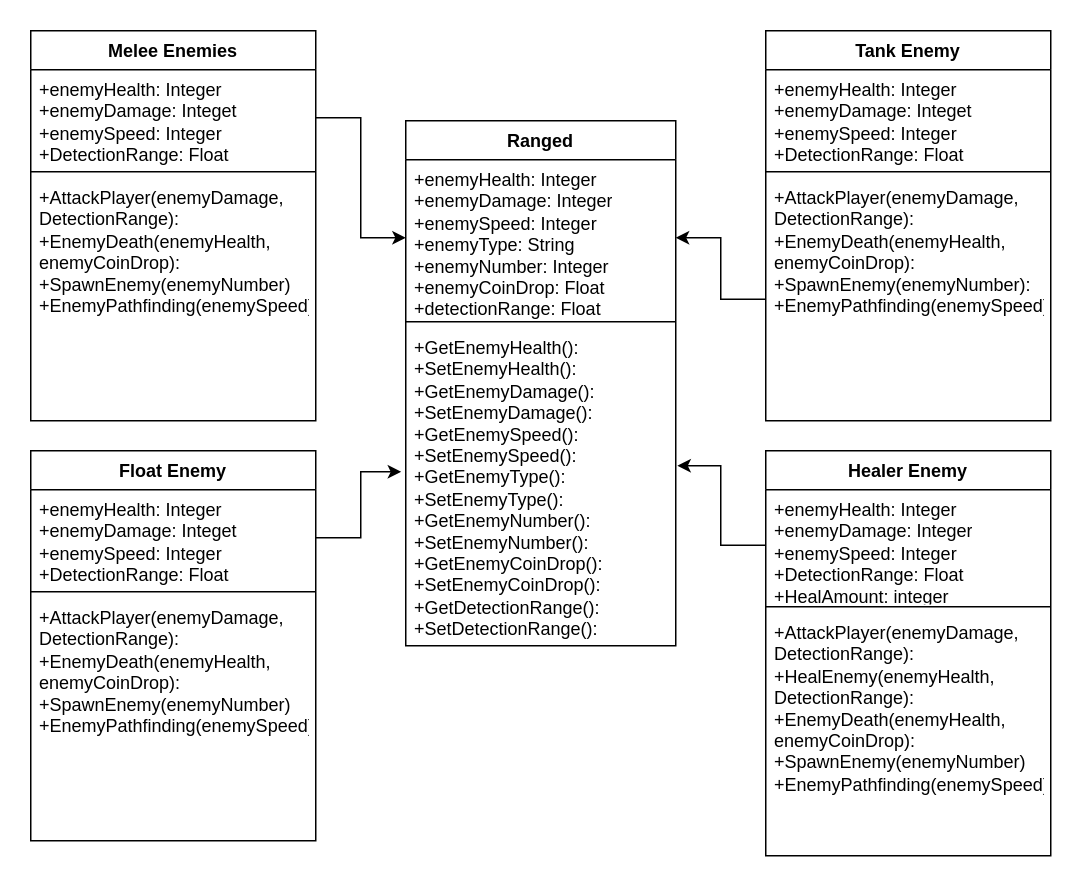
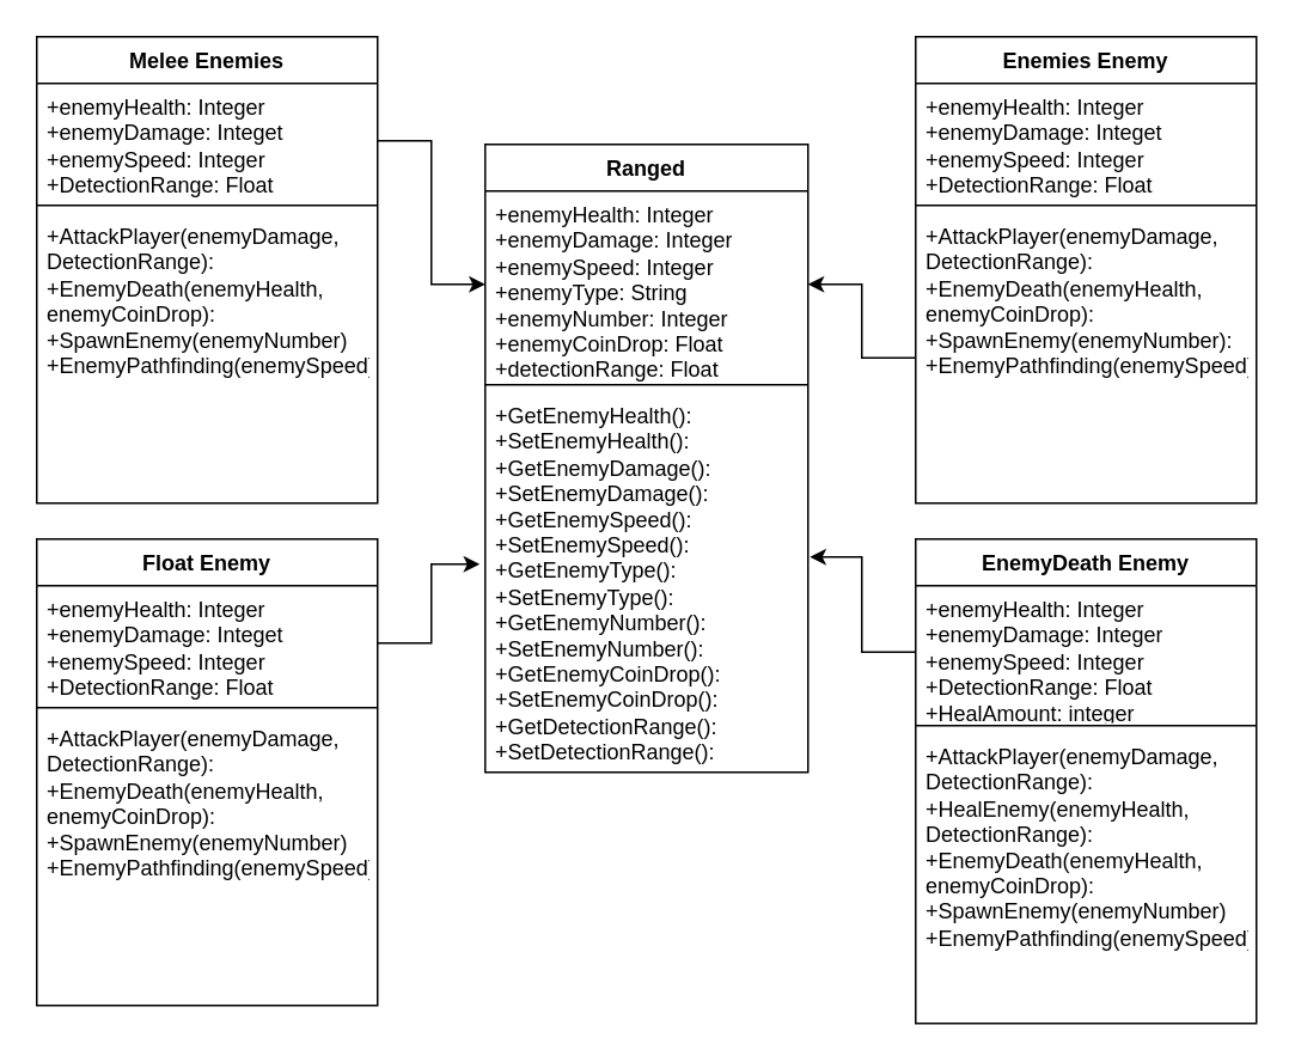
  <mxCell id="0" />
  <mxCell id="1" parent="0" />
  <mxCell id="2" value="Ranged" style="swimlane;fontStyle=1;align=center;verticalAlign=top;childLayout=stackLayout;horizontal=1;startSize=26;horizontalStack=0;resizeParent=1;resizeParentMax=0;resizeLast=0;collapsible=1;marginBottom=0;whiteSpace=wrap;html=1;" parent="1" vertex="1"><mxGeometry x="270" y="80" width="180" height="350" as="geometry" /></mxCell>
  <mxCell id="3" value="+enemyHealth: Integer&lt;br&gt;+enemyDamage: Integer&lt;br&gt;+enemySpeed: Integer&lt;br&gt;+enemyType: String&lt;br&gt;+enemyNumber: Integer&lt;br&gt;+enemyCoinDrop: Float&lt;br&gt;+detectionRange: Float" style="text;strokeColor=none;fillColor=none;align=left;verticalAlign=top;spacingLeft=4;spacingRight=4;overflow=hidden;rotatable=0;points=[[0,0.5],[1,0.5]];portConstraint=eastwest;whiteSpace=wrap;html=1;" parent="2" vertex="1"><mxGeometry y="26" width="180" height="104" as="geometry" /></mxCell>
  <mxCell id="4" value="" style="line;strokeWidth=1;fillColor=none;align=left;verticalAlign=middle;spacingTop=-1;spacingLeft=3;spacingRight=3;rotatable=0;labelPosition=right;points=[];portConstraint=eastwest;strokeColor=inherit;" parent="2" vertex="1"><mxGeometry y="130" width="180" height="8" as="geometry" /></mxCell>
  <mxCell id="5" value="+GetEnemyHealth():&lt;br&gt;+SetEnemyHealth():&lt;br&gt;+GetEnemyDamage():&lt;br&gt;+SetEnemyDamage():&lt;br&gt;+GetEnemySpeed():&lt;br&gt;+SetEnemySpeed():&lt;br&gt;+GetEnemyType():&lt;br&gt;+SetEnemyType():&lt;br&gt;+GetEnemyNumber():&lt;br&gt;+SetEnemyNumber():&lt;br&gt;+GetEnemyCoinDrop():&lt;br&gt;+SetEnemyCoinDrop():&lt;br&gt;+GetDetectionRange():&lt;br&gt;+SetDetectionRange():" style="text;strokeColor=none;fillColor=none;align=left;verticalAlign=top;spacingLeft=4;spacingRight=4;overflow=hidden;rotatable=0;points=[[0,0.5],[1,0.5]];portConstraint=eastwest;whiteSpace=wrap;html=1;" parent="2" vertex="1"><mxGeometry y="138" width="180" height="212" as="geometry" /></mxCell>
  <mxCell id="6" value="Melee Enemies" style="swimlane;fontStyle=1;align=center;verticalAlign=top;childLayout=stackLayout;horizontal=1;startSize=26;horizontalStack=0;resizeParent=1;resizeParentMax=0;resizeLast=0;collapsible=1;marginBottom=0;whiteSpace=wrap;html=1;" parent="1" vertex="1"><mxGeometry x="20" y="20" width="190" height="260" as="geometry" /></mxCell>
  <mxCell id="7" value="+enemyHealth: Integer&lt;br&gt;+enemyDamage: Integet&lt;br&gt;+enemySpeed: Integer&lt;br&gt;+DetectionRange: Float" style="text;strokeColor=none;fillColor=none;align=left;verticalAlign=top;spacingLeft=4;spacingRight=4;overflow=hidden;rotatable=0;points=[[0,0.5],[1,0.5]];portConstraint=eastwest;whiteSpace=wrap;html=1;" parent="6" vertex="1"><mxGeometry y="26" width="190" height="64" as="geometry" /></mxCell>
  <mxCell id="8" value="" style="line;strokeWidth=1;fillColor=none;align=left;verticalAlign=middle;spacingTop=-1;spacingLeft=3;spacingRight=3;rotatable=0;labelPosition=right;points=[];portConstraint=eastwest;strokeColor=inherit;" parent="6" vertex="1"><mxGeometry y="90" width="190" height="8" as="geometry" /></mxCell>
  <mxCell id="9" value="+AttackPlayer(enemyDamage, DetectionRange):&lt;br&gt;+EnemyDeath(enemyHealth, enemyCoinDrop):&lt;br&gt;+SpawnEnemy(enemyNumber)&lt;br&gt;+EnemyPathfinding(enemySpeed):&lt;br&gt;" style="text;strokeColor=none;fillColor=none;align=left;verticalAlign=top;spacingLeft=4;spacingRight=4;overflow=hidden;rotatable=0;points=[[0,0.5],[1,0.5]];portConstraint=eastwest;whiteSpace=wrap;html=1;" parent="6" vertex="1"><mxGeometry y="98" width="190" height="162" as="geometry" /></mxCell>
  <mxCell id="10" style="edgeStyle=orthogonalEdgeStyle;rounded=0;orthogonalLoop=1;jettySize=auto;html=1;" parent="1" source="7" target="3" edge="1"><mxGeometry relative="1" as="geometry" /></mxCell>
  <mxCell id="11" value="Float Enemy" style="swimlane;fontStyle=1;align=center;verticalAlign=top;childLayout=stackLayout;horizontal=1;startSize=26;horizontalStack=0;resizeParent=1;resizeParentMax=0;resizeLast=0;collapsible=1;marginBottom=0;whiteSpace=wrap;html=1;" vertex="1" parent="1"><mxGeometry x="20" y="300" width="190" height="260" as="geometry" /></mxCell>
  <mxCell id="12" value="+enemyHealth: Integer&lt;br&gt;+enemyDamage: Integet&lt;br&gt;+enemySpeed: Integer&lt;br&gt;+DetectionRange: Float" style="text;strokeColor=none;fillColor=none;align=left;verticalAlign=top;spacingLeft=4;spacingRight=4;overflow=hidden;rotatable=0;points=[[0,0.5],[1,0.5]];portConstraint=eastwest;whiteSpace=wrap;html=1;" vertex="1" parent="11"><mxGeometry y="26" width="190" height="64" as="geometry" /></mxCell>
  <mxCell id="13" value="" style="line;strokeWidth=1;fillColor=none;align=left;verticalAlign=middle;spacingTop=-1;spacingLeft=3;spacingRight=3;rotatable=0;labelPosition=right;points=[];portConstraint=eastwest;strokeColor=inherit;" vertex="1" parent="11"><mxGeometry y="90" width="190" height="8" as="geometry" /></mxCell>
  <mxCell id="14" value="+AttackPlayer(enemyDamage, DetectionRange):&lt;br&gt;+EnemyDeath(enemyHealth, enemyCoinDrop):&lt;br&gt;+SpawnEnemy(enemyNumber)&lt;br&gt;+EnemyPathfinding(enemySpeed)" style="text;strokeColor=none;fillColor=none;align=left;verticalAlign=top;spacingLeft=4;spacingRight=4;overflow=hidden;rotatable=0;points=[[0,0.5],[1,0.5]];portConstraint=eastwest;whiteSpace=wrap;html=1;" vertex="1" parent="11"><mxGeometry y="98" width="190" height="162" as="geometry" /></mxCell>
- <mxCell id="15" value="Tank Enemy" style="swimlane;fontStyle=1;align=center;verticalAlign=top;childLayout=stackLayout;horizontal=1;startSize=26;horizontalStack=0;resizeParent=1;resizeParentMax=0;resizeLast=0;collapsible=1;marginBottom=0;whiteSpace=wrap;html=1;" vertex="1" parent="1"><mxGeometry x="510" y="20" width="190" height="260" as="geometry" /></mxCell>
+ <mxCell id="15" value="Enemies Enemy" style="swimlane;fontStyle=1;align=center;verticalAlign=top;childLayout=stackLayout;horizontal=1;startSize=26;horizontalStack=0;resizeParent=1;resizeParentMax=0;resizeLast=0;collapsible=1;marginBottom=0;whiteSpace=wrap;html=1;" vertex="1" parent="1"><mxGeometry x="510" y="20" width="190" height="260" as="geometry" /></mxCell>
  <mxCell id="16" value="+enemyHealth: Integer&lt;br&gt;+enemyDamage: Integet&lt;br&gt;+enemySpeed: Integer&lt;br&gt;+DetectionRange: Float" style="text;strokeColor=none;fillColor=none;align=left;verticalAlign=top;spacingLeft=4;spacingRight=4;overflow=hidden;rotatable=0;points=[[0,0.5],[1,0.5]];portConstraint=eastwest;whiteSpace=wrap;html=1;" vertex="1" parent="15"><mxGeometry y="26" width="190" height="64" as="geometry" /></mxCell>
  <mxCell id="17" value="" style="line;strokeWidth=1;fillColor=none;align=left;verticalAlign=middle;spacingTop=-1;spacingLeft=3;spacingRight=3;rotatable=0;labelPosition=right;points=[];portConstraint=eastwest;strokeColor=inherit;" vertex="1" parent="15"><mxGeometry y="90" width="190" height="8" as="geometry" /></mxCell>
  <mxCell id="18" value="+AttackPlayer(enemyDamage, DetectionRange):&lt;br&gt;+EnemyDeath(enemyHealth, enemyCoinDrop):&lt;br&gt;+SpawnEnemy(enemyNumber):&lt;br&gt;+EnemyPathfinding(enemySpeed)" style="text;strokeColor=none;fillColor=none;align=left;verticalAlign=top;spacingLeft=4;spacingRight=4;overflow=hidden;rotatable=0;points=[[0,0.5],[1,0.5]];portConstraint=eastwest;whiteSpace=wrap;html=1;" vertex="1" parent="15"><mxGeometry y="98" width="190" height="162" as="geometry" /></mxCell>
- <mxCell id="19" value="Healer Enemy" style="swimlane;fontStyle=1;align=center;verticalAlign=top;childLayout=stackLayout;horizontal=1;startSize=26;horizontalStack=0;resizeParent=1;resizeParentMax=0;resizeLast=0;collapsible=1;marginBottom=0;whiteSpace=wrap;html=1;" vertex="1" parent="1"><mxGeometry x="510" y="300" width="190" height="270" as="geometry" /></mxCell>
+ <mxCell id="19" value="EnemyDeath Enemy" style="swimlane;fontStyle=1;align=center;verticalAlign=top;childLayout=stackLayout;horizontal=1;startSize=26;horizontalStack=0;resizeParent=1;resizeParentMax=0;resizeLast=0;collapsible=1;marginBottom=0;whiteSpace=wrap;html=1;" vertex="1" parent="1"><mxGeometry x="510" y="300" width="190" height="270" as="geometry" /></mxCell>
  <mxCell id="20" value="+enemyHealth: Integer&lt;br&gt;+enemyDamage: Integer&lt;br&gt;+enemySpeed: Integer&lt;br&gt;+DetectionRange: Float&lt;br&gt;+HealAmount: integer" style="text;strokeColor=none;fillColor=none;align=left;verticalAlign=top;spacingLeft=4;spacingRight=4;overflow=hidden;rotatable=0;points=[[0,0.5],[1,0.5]];portConstraint=eastwest;whiteSpace=wrap;html=1;" vertex="1" parent="19"><mxGeometry y="26" width="190" height="74" as="geometry" /></mxCell>
  <mxCell id="21" value="" style="line;strokeWidth=1;fillColor=none;align=left;verticalAlign=middle;spacingTop=-1;spacingLeft=3;spacingRight=3;rotatable=0;labelPosition=right;points=[];portConstraint=eastwest;strokeColor=inherit;" vertex="1" parent="19"><mxGeometry y="100" width="190" height="8" as="geometry" /></mxCell>
  <mxCell id="22" value="+AttackPlayer(enemyDamage, DetectionRange):&lt;br&gt;+HealEnemy(enemyHealth, DetectionRange):&lt;br&gt;+EnemyDeath(enemyHealth, enemyCoinDrop):&lt;br&gt;+SpawnEnemy(enemyNumber)&lt;br&gt;+EnemyPathfinding(enemySpeed)" style="text;strokeColor=none;fillColor=none;align=left;verticalAlign=top;spacingLeft=4;spacingRight=4;overflow=hidden;rotatable=0;points=[[0,0.5],[1,0.5]];portConstraint=eastwest;whiteSpace=wrap;html=1;" vertex="1" parent="19"><mxGeometry y="108" width="190" height="162" as="geometry" /></mxCell>
  <mxCell id="23" style="edgeStyle=orthogonalEdgeStyle;rounded=0;orthogonalLoop=1;jettySize=auto;html=1;entryX=-0.017;entryY=0.453;entryDx=0;entryDy=0;entryPerimeter=0;" edge="1" parent="1" source="12" target="5"><mxGeometry relative="1" as="geometry" /></mxCell>
  <mxCell id="24" style="edgeStyle=orthogonalEdgeStyle;rounded=0;orthogonalLoop=1;jettySize=auto;html=1;entryX=1;entryY=0.5;entryDx=0;entryDy=0;" edge="1" parent="1" source="18" target="3"><mxGeometry relative="1" as="geometry" /></mxCell>
  <mxCell id="25" style="edgeStyle=orthogonalEdgeStyle;rounded=0;orthogonalLoop=1;jettySize=auto;html=1;entryX=1.006;entryY=0.434;entryDx=0;entryDy=0;entryPerimeter=0;" edge="1" parent="1" source="20" target="5"><mxGeometry relative="1" as="geometry" /></mxCell>
